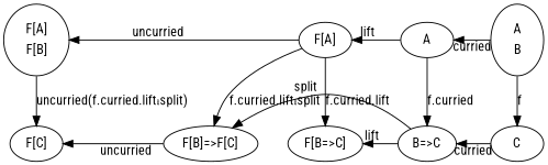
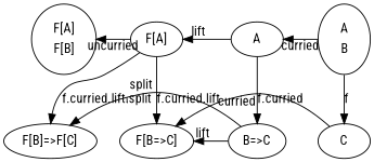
  digraph {
    fontname="Roboto Condensed"
    node [fontname="Roboto Condensed" group=1]
    edge [dir=back fontname="Roboto Condensed"]
    n1 [label=<<table border='0' cellborder='0'><tr><td>F[A]</td></tr><tr><td>F[B]</td></tr></table>>]
    n2 [group=3 label="F[A]"]
    n3 [group=5 label=<<table border='0' cellborder='0'><tr><td>A</td></tr><tr><td>B</td></tr></table>>]
    n4 [group=4 label=A]
-   n5 [label="F[C]"]
    n6 [group=2 label="F[B]=>F[C]"]
    C [group=5]
    n8 [group=4 label="B=>C"]
    n9 [group=3 label="F[B=>C]"]
    subgraph sub_1 {
      rank=same
      n1
      n2
      n3
      n4
    }
    subgraph sub_2 {
      rank=same
-     n5
      n6
      C
      n8
      n9
    }
    n1 -> n2 [xlabel=uncurried]
-   n1 -> n5 [label="uncurried(f.curried.lift⨾split)" dir=""]
    n2 -> n4 [xlabel=lift]
    n2 -> n6 [label="f.curried.lift⨾split" dir=""]
    n2 -> n9 [label="f.curried.lift" dir=""]
    n3 -> C [label=f dir=""]
    n4 -> n3 [xlabel=curried]
    n4 -> n8 [label="f.curried" dir=""]
-   n5 -> n6 [xlabel=uncurried]
    n6 -> n8 [xlabel=split]
-   n8 -> C [xlabel=curried]
+   n9 -> C [xlabel=curried]
    n9 -> n8 [xlabel=lift]
  }
